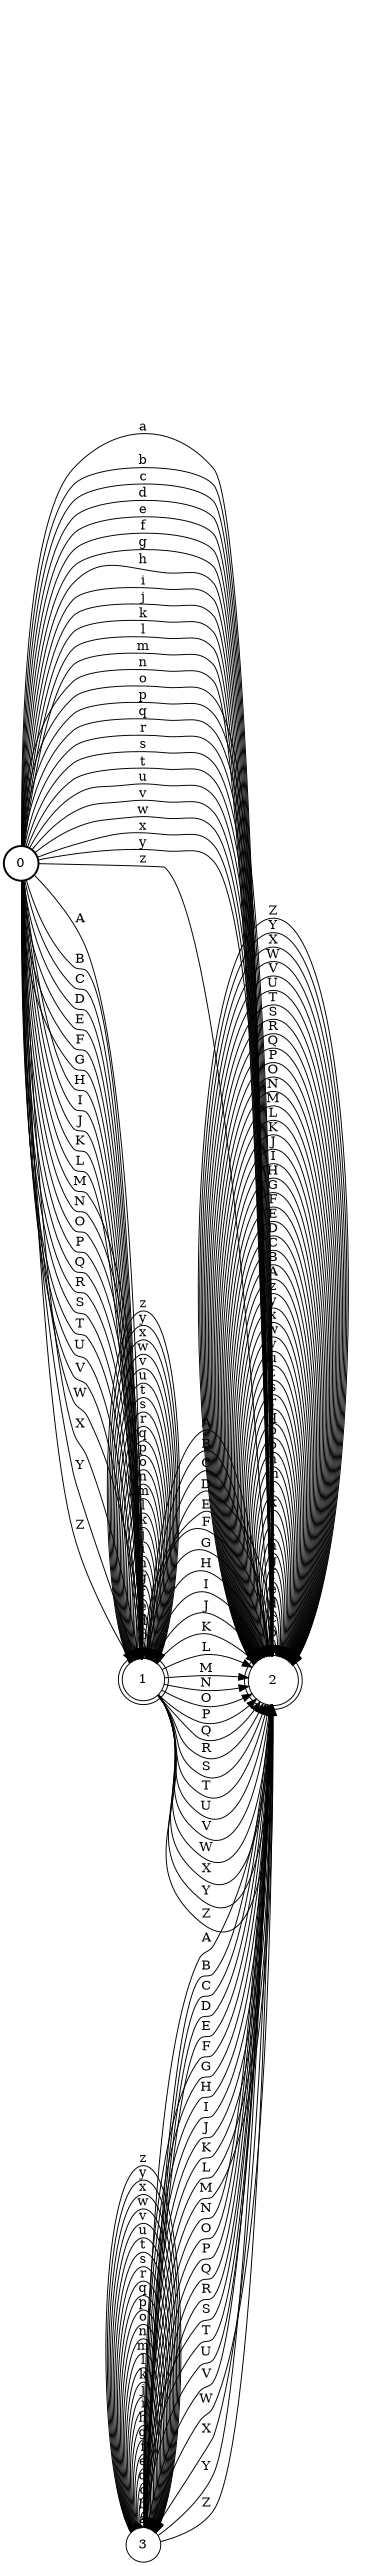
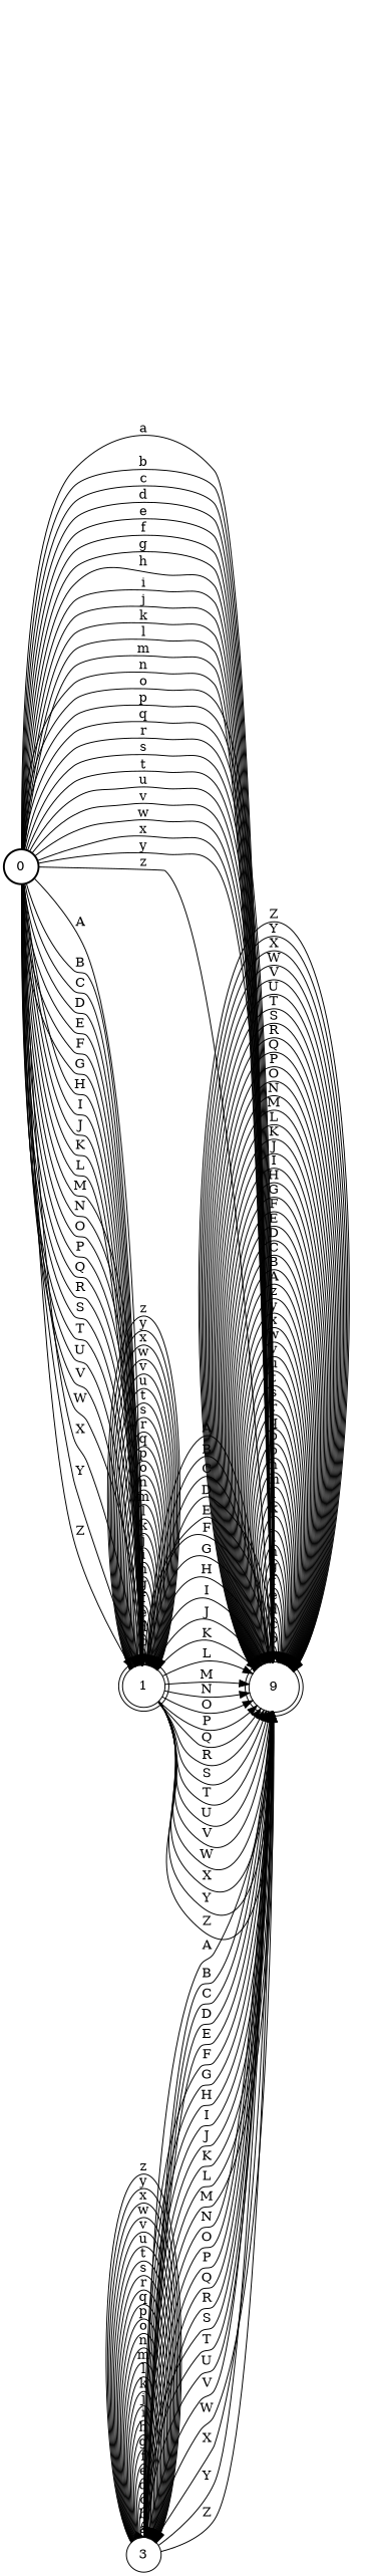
  digraph {
    nodesep=0.01
    rankdir=LR
    ranksep=1
    node [fontsize=14 shape=circle style=solid]
    edge [fontsize=14]
    n1 [label=0 style=bold]
-   n2 [label=2 shape=doublecircle]
+   n2 [label=9 shape=doublecircle]
    n3 [label=1 shape=doublecircle]
    n4 [label=3]
    n1 -> n2 [label=a]
    n1 -> n2 [label=b]
    n1 -> n2 [label=c]
    n1 -> n2 [label=d]
    n1 -> n2 [label=e]
    n1 -> n2 [label=f]
    n1 -> n2 [label=g]
    n1 -> n2 [label=h]
    n1 -> n2 [label=i]
    n1 -> n2 [label=j]
    n1 -> n2 [label=k]
    n1 -> n2 [label=l]
    n1 -> n2 [label=m]
    n1 -> n2 [label=n]
    n1 -> n2 [label=o]
    n1 -> n2 [label=p]
    n1 -> n2 [label=q]
    n1 -> n2 [label=r]
    n1 -> n2 [label=s]
    n1 -> n2 [label=t]
    n1 -> n2 [label=u]
    n1 -> n2 [label=v]
    n1 -> n2 [label=w]
    n1 -> n2 [label=x]
    n1 -> n2 [label=y]
    n1 -> n2 [label=z]
    n1 -> n3 [label=A]
    n1 -> n3 [label=B]
    n1 -> n3 [label=C]
    n1 -> n3 [label=D]
    n1 -> n3 [label=E]
    n1 -> n3 [label=F]
    n1 -> n3 [label=G]
    n1 -> n3 [label=H]
    n1 -> n3 [label=I]
    n1 -> n3 [label=J]
    n1 -> n3 [label=K]
    n1 -> n3 [label=L]
    n1 -> n3 [label=M]
    n1 -> n3 [label=N]
    n1 -> n3 [label=O]
    n1 -> n3 [label=P]
    n1 -> n3 [label=Q]
    n1 -> n3 [label=R]
    n1 -> n3 [label=S]
    n1 -> n3 [label=T]
    n1 -> n3 [label=U]
    n1 -> n3 [label=V]
    n1 -> n3 [label=W]
    n1 -> n3 [label=X]
    n1 -> n3 [label=Y]
    n1 -> n3 [label=Z]
    n2 -> n2 [label=a]
    n2 -> n2 [label=b]
    n2 -> n2 [label=c]
    n2 -> n2 [label=d]
    n2 -> n2 [label=e]
    n2 -> n2 [label=f]
    n2 -> n2 [label=g]
    n2 -> n2 [label=h]
    n2 -> n2 [label=i]
    n2 -> n2 [label=j]
    n2 -> n2 [label=k]
    n2 -> n2 [label=l]
    n2 -> n2 [label=m]
    n2 -> n2 [label=n]
    n2 -> n2 [label=o]
    n2 -> n2 [label=p]
    n2 -> n2 [label=q]
    n2 -> n2 [label=r]
    n2 -> n2 [label=s]
    n2 -> n2 [label=t]
    n2 -> n2 [label=u]
    n2 -> n2 [label=v]
    n2 -> n2 [label=w]
    n2 -> n2 [label=x]
    n2 -> n2 [label=y]
    n2 -> n2 [label=z]
    n2 -> n2 [label=A]
    n2 -> n2 [label=B]
    n2 -> n2 [label=C]
    n2 -> n2 [label=D]
    n2 -> n2 [label=E]
    n2 -> n2 [label=F]
    n2 -> n2 [label=G]
    n2 -> n2 [label=H]
    n2 -> n2 [label=I]
    n2 -> n2 [label=J]
    n2 -> n2 [label=K]
    n2 -> n2 [label=L]
    n2 -> n2 [label=M]
    n2 -> n2 [label=N]
    n2 -> n2 [label=O]
    n2 -> n2 [label=P]
    n2 -> n2 [label=Q]
    n2 -> n2 [label=R]
    n2 -> n2 [label=S]
    n2 -> n2 [label=T]
    n2 -> n2 [label=U]
    n2 -> n2 [label=V]
    n2 -> n2 [label=W]
    n2 -> n2 [label=X]
    n2 -> n2 [label=Y]
    n2 -> n2 [label=Z]
    n3 -> n2 [label=A]
    n3 -> n2 [label=B]
    n3 -> n2 [label=C]
    n3 -> n2 [label=D]
    n3 -> n2 [label=E]
    n3 -> n2 [label=F]
    n3 -> n2 [label=G]
    n3 -> n2 [label=H]
    n3 -> n2 [label=I]
    n3 -> n2 [label=J]
    n3 -> n2 [label=K]
    n3 -> n2 [label=L]
    n3 -> n2 [label=M]
    n3 -> n2 [label=N]
    n3 -> n2 [label=O]
    n3 -> n2 [label=P]
    n3 -> n2 [label=Q]
    n3 -> n2 [label=R]
    n3 -> n2 [label=S]
    n3 -> n2 [label=T]
    n3 -> n2 [label=U]
    n3 -> n2 [label=V]
    n3 -> n2 [label=W]
    n3 -> n2 [label=X]
    n3 -> n2 [label=Y]
    n3 -> n2 [label=Z]
    n3 -> n3 [label=b]
    n3 -> n3 [label=c]
    n3 -> n3 [label=d]
    n3 -> n3 [label=e]
    n3 -> n3 [label=f]
    n3 -> n3 [label=g]
    n3 -> n3 [label=h]
    n3 -> n3 [label=i]
    n3 -> n3 [label=j]
    n3 -> n3 [label=k]
    n3 -> n3 [label=l]
    n3 -> n3 [label=m]
    n3 -> n3 [label=n]
    n3 -> n3 [label=o]
    n3 -> n3 [label=p]
    n3 -> n3 [label=q]
    n3 -> n3 [label=r]
    n3 -> n3 [label=s]
    n3 -> n3 [label=t]
    n3 -> n3 [label=u]
    n3 -> n3 [label=v]
    n3 -> n3 [label=w]
    n3 -> n3 [label=x]
    n3 -> n3 [label=y]
    n3 -> n3 [label=z]
    n4 -> n2 [label=A]
    n4 -> n2 [label=B]
    n4 -> n2 [label=C]
    n4 -> n2 [label=D]
    n4 -> n2 [label=E]
    n4 -> n2 [label=F]
    n4 -> n2 [label=G]
    n4 -> n2 [label=H]
    n4 -> n2 [label=I]
    n4 -> n2 [label=J]
    n4 -> n2 [label=K]
    n4 -> n2 [label=L]
    n4 -> n2 [label=M]
    n4 -> n2 [label=N]
    n4 -> n2 [label=O]
    n4 -> n2 [label=P]
    n4 -> n2 [label=Q]
    n4 -> n2 [label=R]
    n4 -> n2 [label=S]
    n4 -> n2 [label=T]
    n4 -> n2 [label=U]
    n4 -> n2 [label=V]
    n4 -> n2 [label=W]
    n4 -> n2 [label=X]
    n4 -> n2 [label=Y]
    n4 -> n2 [label=Z]
    n4 -> n4 [label=a]
    n4 -> n4 [label=b]
    n4 -> n4 [label=c]
    n4 -> n4 [label=d]
    n4 -> n4 [label=e]
    n4 -> n4 [label=f]
    n4 -> n4 [label=g]
    n4 -> n4 [label=h]
    n4 -> n4 [label=i]
    n4 -> n4 [label=j]
    n4 -> n4 [label=k]
    n4 -> n4 [label=l]
    n4 -> n4 [label=m]
    n4 -> n4 [label=n]
    n4 -> n4 [label=o]
    n4 -> n4 [label=p]
    n4 -> n4 [label=q]
    n4 -> n4 [label=r]
    n4 -> n4 [label=s]
    n4 -> n4 [label=t]
    n4 -> n4 [label=u]
    n4 -> n4 [label=v]
    n4 -> n4 [label=w]
    n4 -> n4 [label=x]
    n4 -> n4 [label=y]
    n4 -> n4 [label=z]
  }
